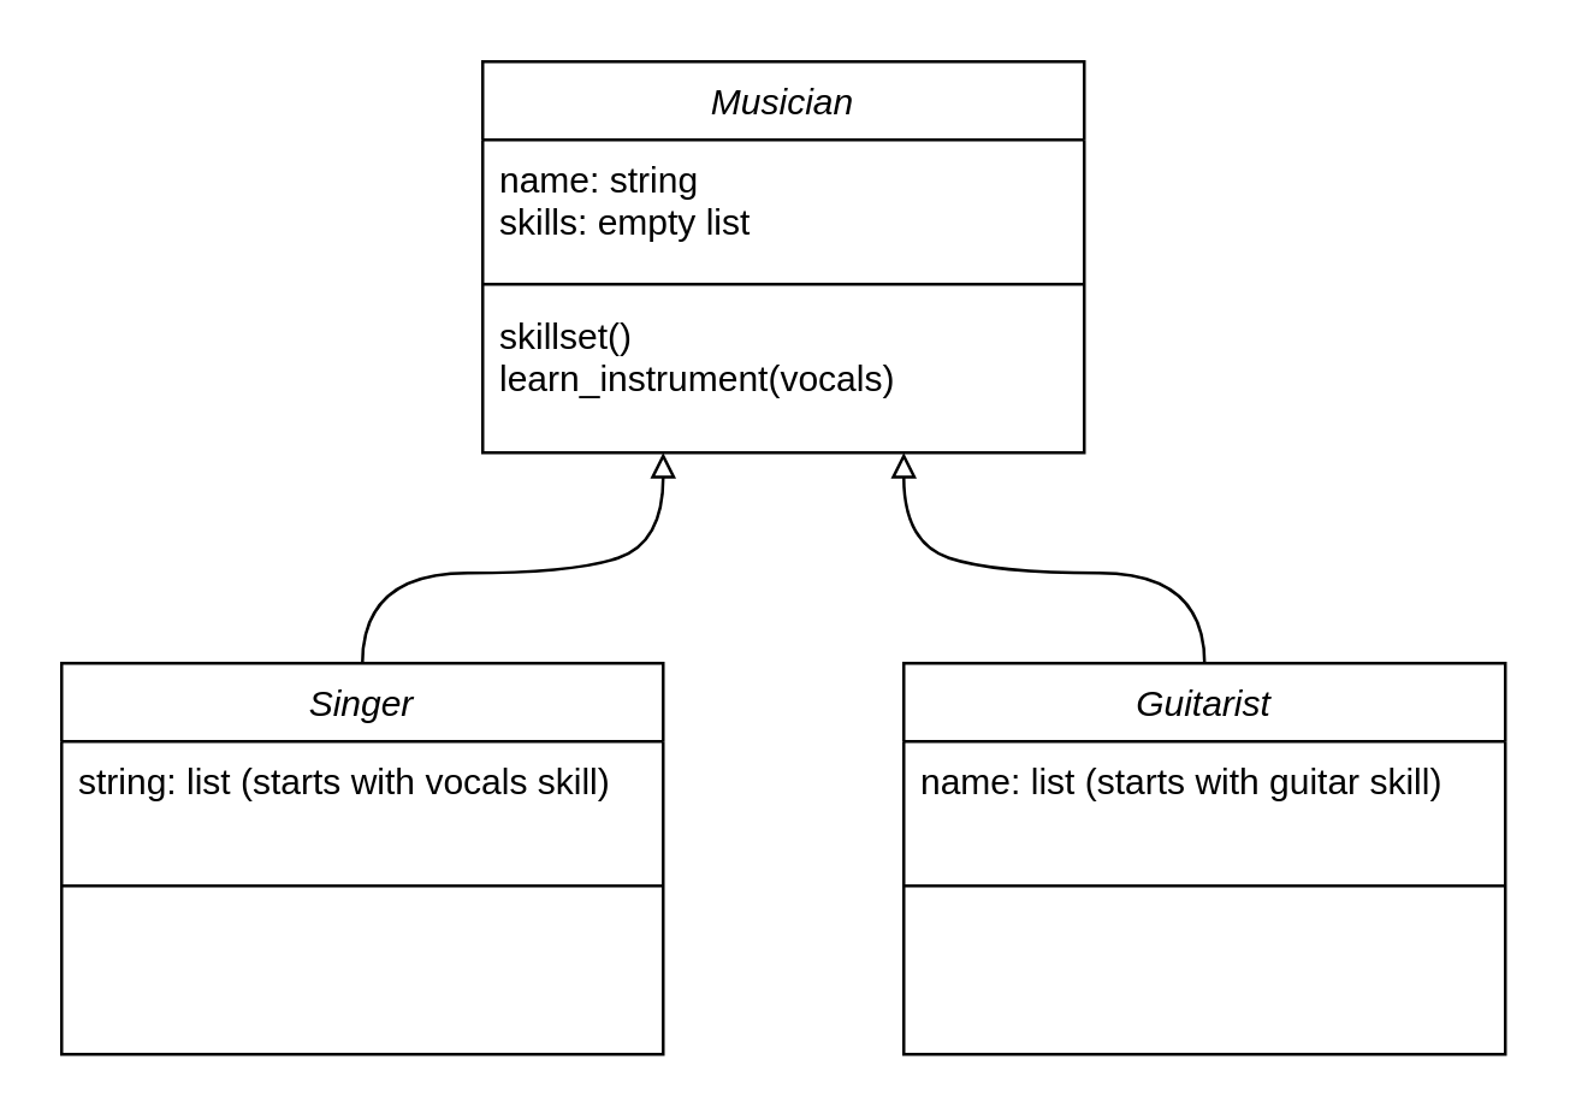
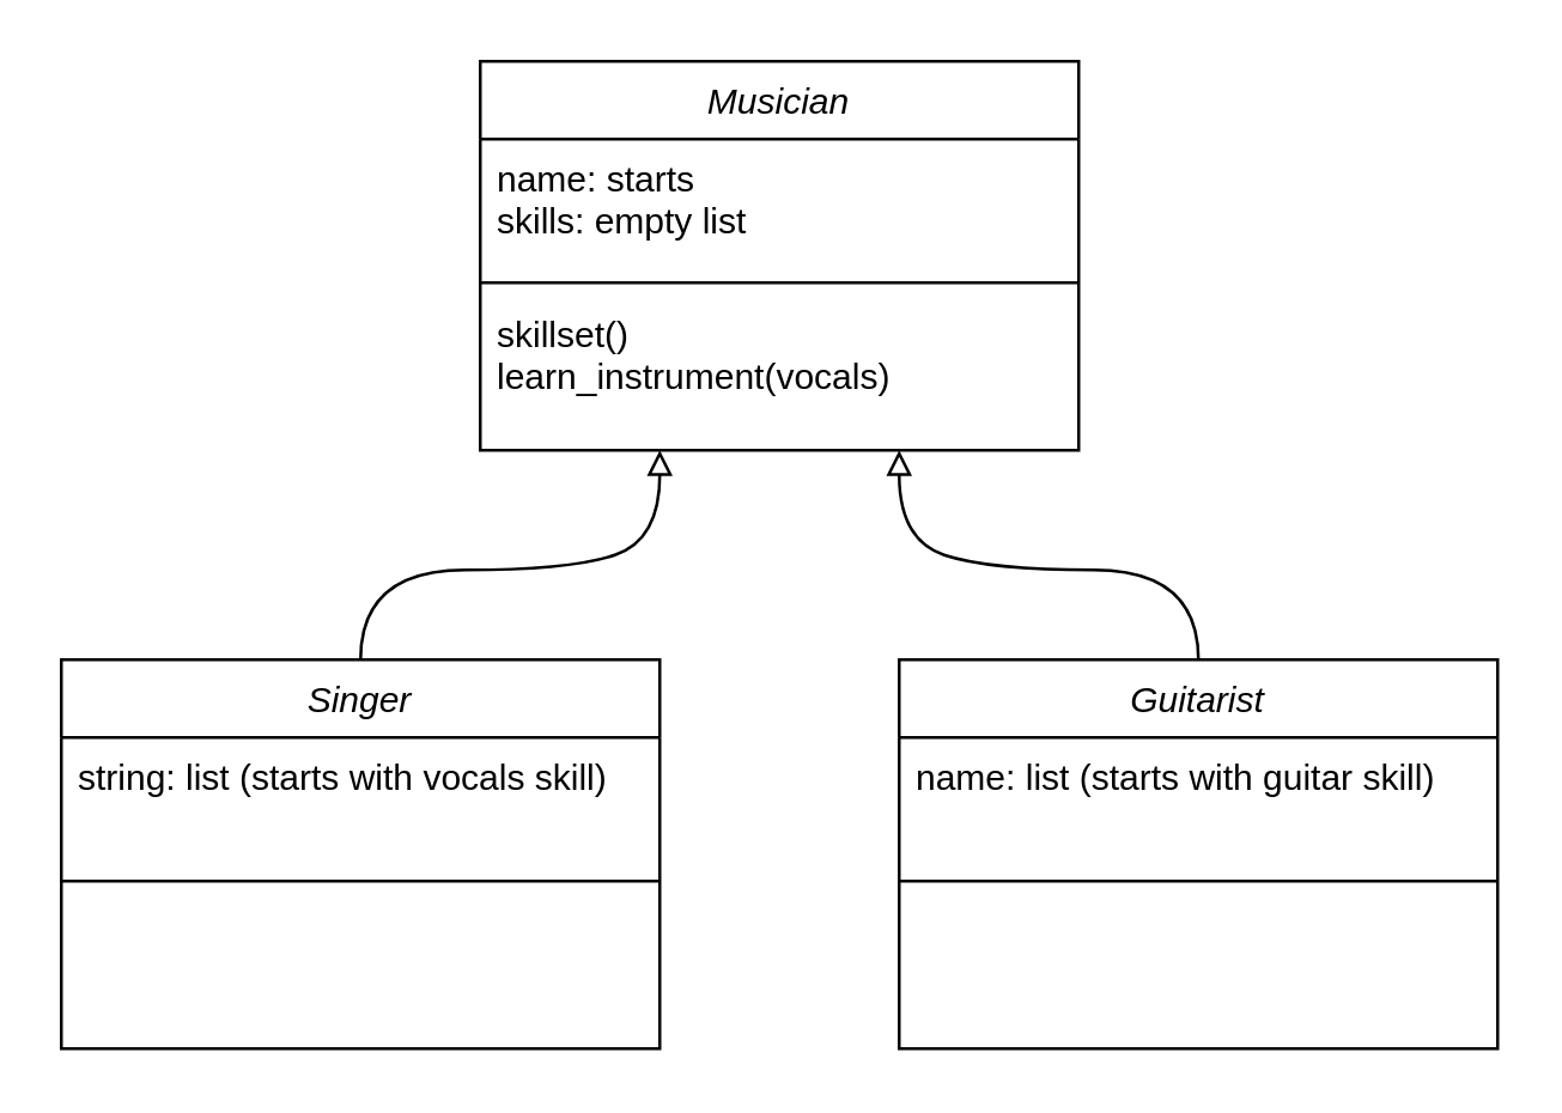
  <mxCell id="0" />
  <mxCell id="1" parent="0" />
  <mxCell id="2" value="Musician" style="swimlane;fontStyle=2;align=center;verticalAlign=top;childLayout=stackLayout;horizontal=1;startSize=26;horizontalStack=0;resizeParent=1;resizeLast=0;collapsible=1;marginBottom=0;rounded=0;shadow=0;strokeWidth=1;" parent="1" vertex="1"><mxGeometry x="160" y="20" width="200" height="130" as="geometry"><mxRectangle x="230" y="140" width="160" height="26" as="alternateBounds" /></mxGeometry></mxCell>
- <mxCell id="3" value="name: string&#10;skills: empty list" style="text;align=left;verticalAlign=top;spacingLeft=4;spacingRight=4;overflow=hidden;rotatable=0;points=[[0,0.5],[1,0.5]];portConstraint=eastwest;" parent="2" vertex="1"><mxGeometry y="26" width="200" height="44" as="geometry" /></mxCell>
+ <mxCell id="3" value="name: starts&#10;skills: empty list" style="text;align=left;verticalAlign=top;spacingLeft=4;spacingRight=4;overflow=hidden;rotatable=0;points=[[0,0.5],[1,0.5]];portConstraint=eastwest;" parent="2" vertex="1"><mxGeometry y="26" width="200" height="44" as="geometry" /></mxCell>
  <mxCell id="4" value="" style="line;html=1;strokeWidth=1;align=left;verticalAlign=middle;spacingTop=-1;spacingLeft=3;spacingRight=3;rotatable=0;labelPosition=right;points=[];portConstraint=eastwest;" parent="2" vertex="1"><mxGeometry y="70" width="200" height="8" as="geometry" /></mxCell>
  <mxCell id="5" value="skillset()&#10;learn_instrument(vocals)" style="text;align=left;verticalAlign=top;spacingLeft=4;spacingRight=4;overflow=hidden;rotatable=0;points=[[0,0.5],[1,0.5]];portConstraint=eastwest;" parent="2" vertex="1"><mxGeometry y="78" width="200" height="42" as="geometry" /></mxCell>
  <mxCell id="6" value="" style="curved=1;endArrow=block;html=1;rounded=0;endFill=0;exitX=0.5;exitY=0;exitDx=0;exitDy=0;strokeWidth=1;" parent="1" edge="1"><mxGeometry width="50" height="50" relative="1" as="geometry"><mxPoint x="120" y="220" as="sourcePoint" /><mxPoint x="220" y="150" as="targetPoint" /><Array as="points"><mxPoint x="120" y="190" /><mxPoint x="190" y="190" /><mxPoint x="220" y="180" /></Array></mxGeometry></mxCell>
  <mxCell id="7" value="" style="curved=1;endArrow=block;html=1;rounded=0;endFill=0;exitX=0.5;exitY=0;exitDx=0;exitDy=0;strokeWidth=1;" parent="1" edge="1"><mxGeometry width="50" height="50" relative="1" as="geometry"><mxPoint x="400" y="220" as="sourcePoint" /><mxPoint x="300" y="150" as="targetPoint" /><Array as="points"><mxPoint x="400" y="190" /><mxPoint x="330" y="190" /><mxPoint x="300" y="180" /></Array></mxGeometry></mxCell>
  <mxCell id="8" value="Singer" style="swimlane;fontStyle=2;align=center;verticalAlign=top;childLayout=stackLayout;horizontal=1;startSize=26;horizontalStack=0;resizeParent=1;resizeLast=0;collapsible=1;marginBottom=0;rounded=0;shadow=0;strokeWidth=1;" vertex="1" parent="1"><mxGeometry x="20" y="220" width="200" height="130" as="geometry"><mxRectangle x="230" y="140" width="160" height="26" as="alternateBounds" /></mxGeometry></mxCell>
  <mxCell id="9" value="string: list (starts with vocals skill)" style="text;align=left;verticalAlign=top;spacingLeft=4;spacingRight=4;overflow=hidden;rotatable=0;points=[[0,0.5],[1,0.5]];portConstraint=eastwest;" vertex="1" parent="8"><mxGeometry y="26" width="200" height="44" as="geometry" /></mxCell>
  <mxCell id="10" value="" style="line;html=1;strokeWidth=1;align=left;verticalAlign=middle;spacingTop=-1;spacingLeft=3;spacingRight=3;rotatable=0;labelPosition=right;points=[];portConstraint=eastwest;" vertex="1" parent="8"><mxGeometry y="70" width="200" height="8" as="geometry" /></mxCell>
  <mxCell id="11" value="Guitarist" style="swimlane;fontStyle=2;align=center;verticalAlign=top;childLayout=stackLayout;horizontal=1;startSize=26;horizontalStack=0;resizeParent=1;resizeLast=0;collapsible=1;marginBottom=0;rounded=0;shadow=0;strokeWidth=1;" vertex="1" parent="1"><mxGeometry x="300" y="220" width="200" height="130" as="geometry"><mxRectangle x="230" y="140" width="160" height="26" as="alternateBounds" /></mxGeometry></mxCell>
  <mxCell id="12" value="name: list (starts with guitar skill)" style="text;align=left;verticalAlign=top;spacingLeft=4;spacingRight=4;overflow=hidden;rotatable=0;points=[[0,0.5],[1,0.5]];portConstraint=eastwest;" vertex="1" parent="11"><mxGeometry y="26" width="200" height="44" as="geometry" /></mxCell>
  <mxCell id="13" value="" style="line;html=1;strokeWidth=1;align=left;verticalAlign=middle;spacingTop=-1;spacingLeft=3;spacingRight=3;rotatable=0;labelPosition=right;points=[];portConstraint=eastwest;" vertex="1" parent="11"><mxGeometry y="70" width="200" height="8" as="geometry" /></mxCell>
